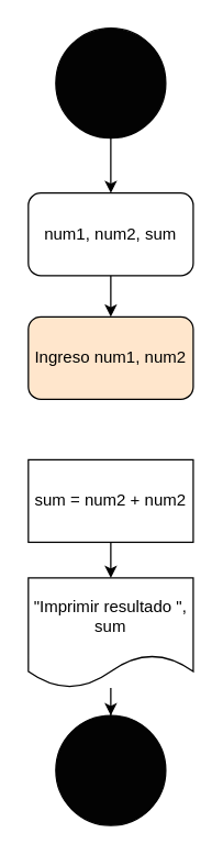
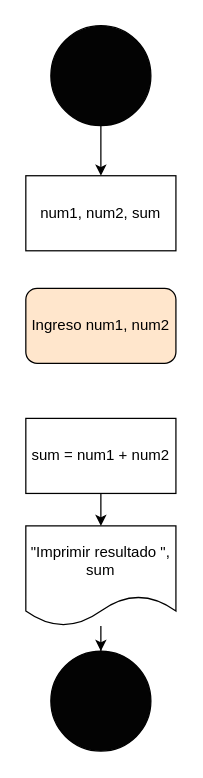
  <mxCell id="0" />
  <mxCell id="1" parent="0" />
  <mxCell id="2" style="edgeStyle=orthogonalEdgeStyle;rounded=0;orthogonalLoop=1;jettySize=auto;html=1;entryX=0.5;entryY=0;entryDx=0;entryDy=0;" parent="1" source="3" target="5" edge="1"><mxGeometry relative="1" as="geometry" /></mxCell>
  <mxCell id="3" value="" style="ellipse;whiteSpace=wrap;html=1;aspect=fixed;fillColor=#030303;" parent="1" vertex="1"><mxGeometry x="40" y="20" width="80" height="80" as="geometry" /></mxCell>
- <mxCell id="4" style="edgeStyle=orthogonalEdgeStyle;rounded=0;orthogonalLoop=1;jettySize=auto;html=1;entryX=0.5;entryY=0;entryDx=0;entryDy=0;" parent="1" source="5" target="6" edge="1"><mxGeometry relative="1" as="geometry" /></mxCell>
- <mxCell id="5" value="num1, num2, sum" style="whiteSpace=wrap;html=1;rounded=1;" parent="1" vertex="1"><mxGeometry x="20" y="140" width="120" height="60" as="geometry" /></mxCell>
+ <mxCell id="5" value="num1, num2, sum" style="rounded=0;whiteSpace=wrap;html=1;" parent="1" vertex="1"><mxGeometry x="20" y="140" width="120" height="60" as="geometry" /></mxCell>
  <mxCell id="6" value="Ingreso num1, num2" style="rounded=1;whiteSpace=wrap;html=1;fillColor=#ffe6cc;" parent="1" vertex="1"><mxGeometry x="20" y="230" width="120" height="60" as="geometry" /></mxCell>
  <mxCell id="7" style="edgeStyle=orthogonalEdgeStyle;rounded=0;orthogonalLoop=1;jettySize=auto;html=1;entryX=0.5;entryY=0;entryDx=0;entryDy=0;" edge="1" parent="1" source="8" target="11"><mxGeometry relative="1" as="geometry" /></mxCell>
- <mxCell id="8" value="sum = num2 + num2" style="rounded=0;whiteSpace=wrap;html=1;" parent="1" vertex="1"><mxGeometry x="20" y="334" width="120" height="60" as="geometry" /></mxCell>
+ <mxCell id="8" value="sum = num1 + num2" style="rounded=0;whiteSpace=wrap;html=1;" parent="1" vertex="1"><mxGeometry x="20" y="334" width="120" height="60" as="geometry" /></mxCell>
  <mxCell id="9" value="" style="ellipse;whiteSpace=wrap;html=1;aspect=fixed;fillColor=#030303;" parent="1" vertex="1"><mxGeometry x="40" y="520" width="80" height="80" as="geometry" /></mxCell>
  <mxCell id="10" style="edgeStyle=orthogonalEdgeStyle;rounded=0;orthogonalLoop=1;jettySize=auto;html=1;" edge="1" parent="1" source="11" target="9"><mxGeometry relative="1" as="geometry" /></mxCell>
  <mxCell id="11" value="&quot;Imprimir resultado &quot;, sum" style="shape=document;whiteSpace=wrap;html=1;boundedLbl=1;" vertex="1" parent="1"><mxGeometry x="20" y="420" width="120" height="80" as="geometry" /></mxCell>
